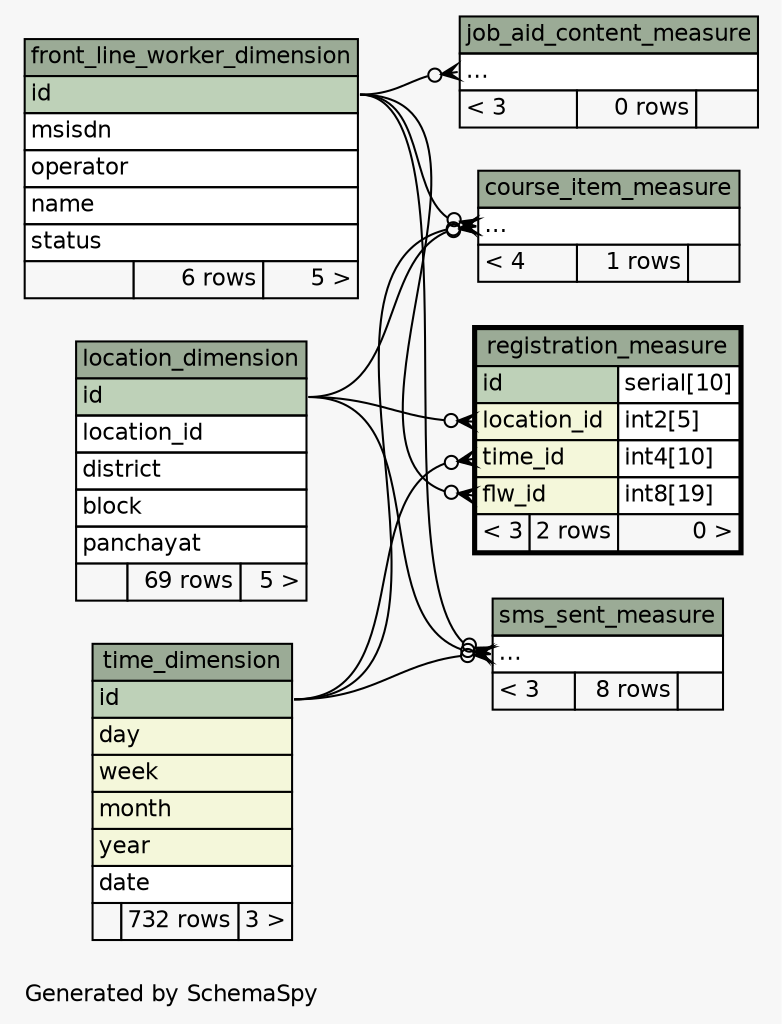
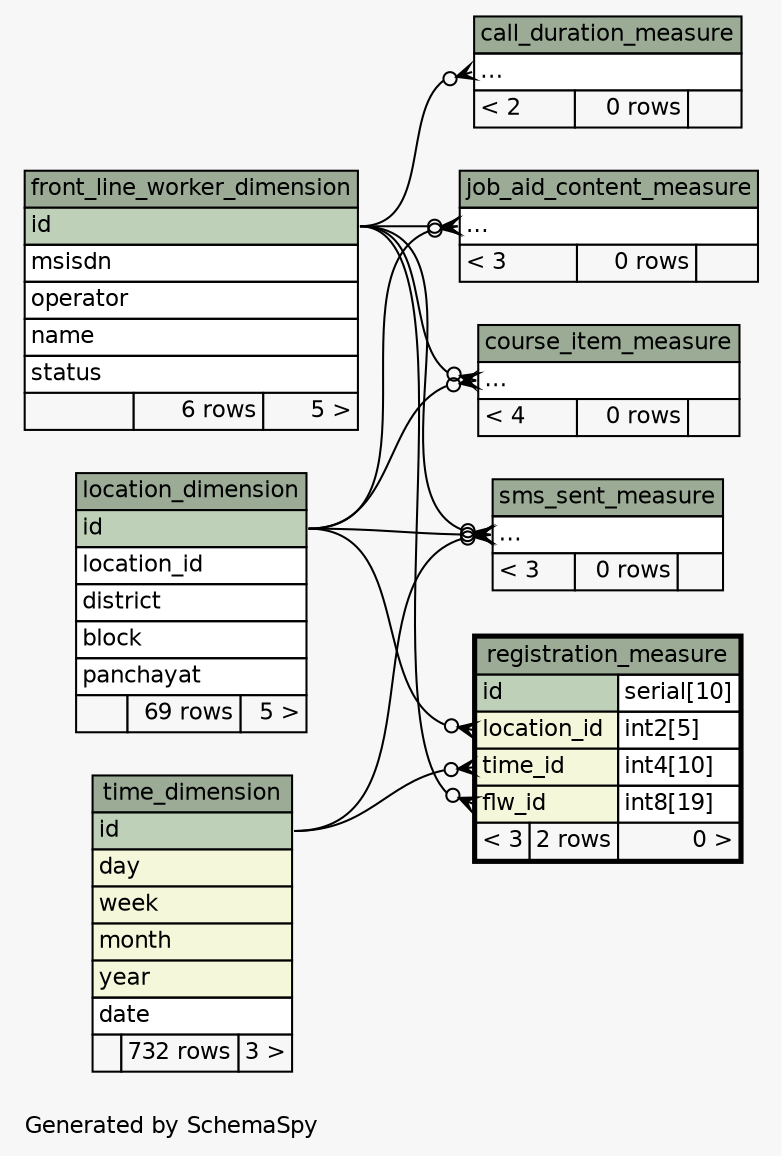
  digraph {
    bgcolor="#f7f7f7"
    fontname=Helvetica
    fontsize=11
    label="\nGenerated by SchemaSpy"
    labeljust=l
    nodesep=0.18
    rankdir=RL
    ranksep=0.46
    node [fontname=Helvetica fontsize=11 shape=plaintext]
    edge [arrowhead=none arrowsize=0.8 arrowtail=crowodot dir=back headport="id:e" tailport="elipses:w"]
+   n1 [label=<     <TABLE BORDER="0" CELLBORDER="1" CELLSPACING="0" BGCOLOR="#ffffff">       <TR><TD COLSPAN="3" BGCOLOR="#9bab96" ALIGN="CENTER">call_duration_measure</TD></TR>       <TR><TD PORT="elipses" COLSPAN="3" ALIGN="LEFT">...</TD></TR>       <TR><TD ALIGN="LEFT" BGCOLOR="#f7f7f7">&lt; 2</TD><TD ALIGN="RIGHT" BGCOLOR="#f7f7f7">0 rows</TD><TD ALIGN="RIGHT" BGCOLOR="#f7f7f7">  </TD></TR>     </TABLE>>]
    n2 [label=<     <TABLE BORDER="0" CELLBORDER="1" CELLSPACING="0" BGCOLOR="#ffffff">       <TR><TD COLSPAN="3" BGCOLOR="#9bab96" ALIGN="CENTER">front_line_worker_dimension</TD></TR>       <TR><TD PORT="id" COLSPAN="3" BGCOLOR="#bed1b8" ALIGN="LEFT">id</TD></TR>       <TR><TD PORT="msisdn" COLSPAN="3" ALIGN="LEFT">msisdn</TD></TR>       <TR><TD PORT="operator" COLSPAN="3" ALIGN="LEFT">operator</TD></TR>       <TR><TD PORT="name" COLSPAN="3" ALIGN="LEFT">name</TD></TR>       <TR><TD PORT="status" COLSPAN="3" ALIGN="LEFT">status</TD></TR>       <TR><TD ALIGN="LEFT" BGCOLOR="#f7f7f7">  </TD><TD ALIGN="RIGHT" BGCOLOR="#f7f7f7">6 rows</TD><TD ALIGN="RIGHT" BGCOLOR="#f7f7f7">5 &gt;</TD></TR>     </TABLE>>]
    n3 [label=<     <TABLE BORDER="0" CELLBORDER="1" CELLSPACING="0" BGCOLOR="#ffffff">       <TR><TD COLSPAN="3" BGCOLOR="#9bab96" ALIGN="CENTER">location_dimension</TD></TR>       <TR><TD PORT="id" COLSPAN="3" BGCOLOR="#bed1b8" ALIGN="LEFT">id</TD></TR>       <TR><TD PORT="location_id" COLSPAN="3" ALIGN="LEFT">location_id</TD></TR>       <TR><TD PORT="district" COLSPAN="3" ALIGN="LEFT">district</TD></TR>       <TR><TD PORT="block" COLSPAN="3" ALIGN="LEFT">block</TD></TR>       <TR><TD PORT="panchayat" COLSPAN="3" ALIGN="LEFT">panchayat</TD></TR>       <TR><TD ALIGN="LEFT" BGCOLOR="#f7f7f7">  </TD><TD ALIGN="RIGHT" BGCOLOR="#f7f7f7">69 rows</TD><TD ALIGN="RIGHT" BGCOLOR="#f7f7f7">5 &gt;</TD></TR>     </TABLE>>]
-   n4 [label=<     <TABLE BORDER="0" CELLBORDER="1" CELLSPACING="0" BGCOLOR="#ffffff">       <TR><TD COLSPAN="3" BGCOLOR="#9bab96" ALIGN="CENTER">course_item_measure</TD></TR>       <TR><TD PORT="elipses" COLSPAN="3" ALIGN="LEFT">...</TD></TR>       <TR><TD ALIGN="LEFT" BGCOLOR="#f7f7f7">&lt; 4</TD><TD ALIGN="RIGHT" BGCOLOR="#f7f7f7">1 rows</TD><TD ALIGN="RIGHT" BGCOLOR="#f7f7f7">  </TD></TR>     </TABLE>>]
+   n4 [label=<     <TABLE BORDER="0" CELLBORDER="1" CELLSPACING="0" BGCOLOR="#ffffff">       <TR><TD COLSPAN="3" BGCOLOR="#9bab96" ALIGN="CENTER">course_item_measure</TD></TR>       <TR><TD PORT="elipses" COLSPAN="3" ALIGN="LEFT">...</TD></TR>       <TR><TD ALIGN="LEFT" BGCOLOR="#f7f7f7">&lt; 4</TD><TD ALIGN="RIGHT" BGCOLOR="#f7f7f7">0 rows</TD><TD ALIGN="RIGHT" BGCOLOR="#f7f7f7">  </TD></TR>     </TABLE>>]
    n5 [label=<     <TABLE BORDER="0" CELLBORDER="1" CELLSPACING="0" BGCOLOR="#ffffff">       <TR><TD COLSPAN="3" BGCOLOR="#9bab96" ALIGN="CENTER">time_dimension</TD></TR>       <TR><TD PORT="id" COLSPAN="3" BGCOLOR="#bed1b8" ALIGN="LEFT">id</TD></TR>       <TR><TD PORT="day" COLSPAN="3" BGCOLOR="#f4f7da" ALIGN="LEFT">day</TD></TR>       <TR><TD PORT="week" COLSPAN="3" BGCOLOR="#f4f7da" ALIGN="LEFT">week</TD></TR>       <TR><TD PORT="month" COLSPAN="3" BGCOLOR="#f4f7da" ALIGN="LEFT">month</TD></TR>       <TR><TD PORT="year" COLSPAN="3" BGCOLOR="#f4f7da" ALIGN="LEFT">year</TD></TR>       <TR><TD PORT="date" COLSPAN="3" ALIGN="LEFT">date</TD></TR>       <TR><TD ALIGN="LEFT" BGCOLOR="#f7f7f7">  </TD><TD ALIGN="RIGHT" BGCOLOR="#f7f7f7">732 rows</TD><TD ALIGN="RIGHT" BGCOLOR="#f7f7f7">3 &gt;</TD></TR>     </TABLE>>]
    n6 [label=<     <TABLE BORDER="0" CELLBORDER="1" CELLSPACING="0" BGCOLOR="#ffffff">       <TR><TD COLSPAN="3" BGCOLOR="#9bab96" ALIGN="CENTER">job_aid_content_measure</TD></TR>       <TR><TD PORT="elipses" COLSPAN="3" ALIGN="LEFT">...</TD></TR>       <TR><TD ALIGN="LEFT" BGCOLOR="#f7f7f7">&lt; 3</TD><TD ALIGN="RIGHT" BGCOLOR="#f7f7f7">0 rows</TD><TD ALIGN="RIGHT" BGCOLOR="#f7f7f7">  </TD></TR>     </TABLE>>]
    n7 [label=<     <TABLE BORDER="2" CELLBORDER="1" CELLSPACING="0" BGCOLOR="#ffffff">       <TR><TD COLSPAN="3" BGCOLOR="#9bab96" ALIGN="CENTER">registration_measure</TD></TR>       <TR><TD PORT="id" COLSPAN="2" BGCOLOR="#bed1b8" ALIGN="LEFT">id</TD><TD PORT="id.type" ALIGN="LEFT">serial[10]</TD></TR>       <TR><TD PORT="location_id" COLSPAN="2" BGCOLOR="#f4f7da" ALIGN="LEFT">location_id</TD><TD PORT="location_id.type" ALIGN="LEFT">int2[5]</TD></TR>       <TR><TD PORT="time_id" COLSPAN="2" BGCOLOR="#f4f7da" ALIGN="LEFT">time_id</TD><TD PORT="time_id.type" ALIGN="LEFT">int4[10]</TD></TR>       <TR><TD PORT="flw_id" COLSPAN="2" BGCOLOR="#f4f7da" ALIGN="LEFT">flw_id</TD><TD PORT="flw_id.type" ALIGN="LEFT">int8[19]</TD></TR>       <TR><TD ALIGN="LEFT" BGCOLOR="#f7f7f7">&lt; 3</TD><TD ALIGN="RIGHT" BGCOLOR="#f7f7f7">2 rows</TD><TD ALIGN="RIGHT" BGCOLOR="#f7f7f7">0 &gt;</TD></TR>     </TABLE>>]
-   n8 [label=<     <TABLE BORDER="0" CELLBORDER="1" CELLSPACING="0" BGCOLOR="#ffffff">       <TR><TD COLSPAN="3" BGCOLOR="#9bab96" ALIGN="CENTER">sms_sent_measure</TD></TR>       <TR><TD PORT="elipses" COLSPAN="3" ALIGN="LEFT">...</TD></TR>       <TR><TD ALIGN="LEFT" BGCOLOR="#f7f7f7">&lt; 3</TD><TD ALIGN="RIGHT" BGCOLOR="#f7f7f7">8 rows</TD><TD ALIGN="RIGHT" BGCOLOR="#f7f7f7">  </TD></TR>     </TABLE>>]
+   n8 [label=<     <TABLE BORDER="0" CELLBORDER="1" CELLSPACING="0" BGCOLOR="#ffffff">       <TR><TD COLSPAN="3" BGCOLOR="#9bab96" ALIGN="CENTER">sms_sent_measure</TD></TR>       <TR><TD PORT="elipses" COLSPAN="3" ALIGN="LEFT">...</TD></TR>       <TR><TD ALIGN="LEFT" BGCOLOR="#f7f7f7">&lt; 3</TD><TD ALIGN="RIGHT" BGCOLOR="#f7f7f7">0 rows</TD><TD ALIGN="RIGHT" BGCOLOR="#f7f7f7">  </TD></TR>     </TABLE>>]
+   n1 -> n2
    n4 -> n2
    n4 -> n3
-   n4 -> n5
    n6 -> n2
+   n6 -> n3
    n7 -> n2 [tailport="flw_id:w"]
    n7 -> n3 [tailport="location_id:w"]
    n7 -> n5 [tailport="time_id:w"]
    n8 -> n2
    n8 -> n3
    n8 -> n5
  }
